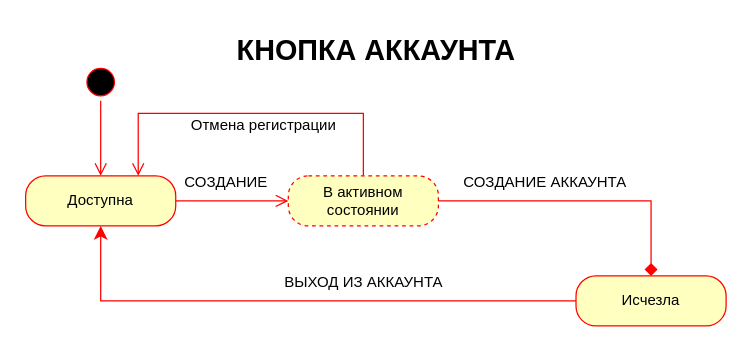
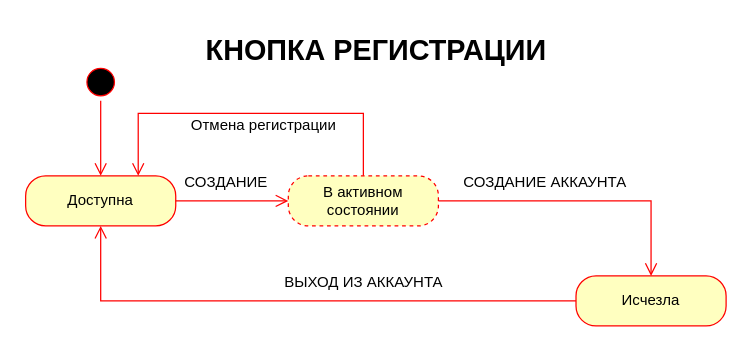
  <mxCell id="0" />
  <mxCell id="1" parent="0" />
  <mxCell id="2" value="Доступна" style="rounded=1;whiteSpace=wrap;html=1;arcSize=40;fontColor=#000000;fillColor=#ffffc0;strokeColor=#ff0000;" vertex="1" parent="1"><mxGeometry x="20" y="140" width="120" height="40" as="geometry" /></mxCell>
  <mxCell id="3" value="" style="ellipse;html=1;shape=startState;fillColor=#000000;strokeColor=#ff0000;" vertex="1" parent="1"><mxGeometry x="65" y="50" width="30" height="30" as="geometry" /></mxCell>
  <mxCell id="4" value="" style="edgeStyle=orthogonalEdgeStyle;html=1;verticalAlign=bottom;endArrow=open;endSize=8;strokeColor=#ff0000;rounded=0;" edge="1" source="3" parent="1" target="2"><mxGeometry relative="1" as="geometry"><mxPoint x="80" y="140" as="targetPoint" /></mxGeometry></mxCell>
- <mxCell id="5" value="&lt;font style=&quot;font-size: 23px;&quot;&gt;&lt;b&gt;КНОПКА АККАУНТА&lt;/b&gt;&lt;/font&gt;" style="text;html=1;align=center;verticalAlign=middle;resizable=0;points=[];autosize=1;strokeColor=none;fillColor=none;" vertex="1" parent="1"><mxGeometry x="150" y="20" width="300" height="40" as="geometry" /></mxCell>
+ <mxCell id="5" value="&lt;font style=&quot;font-size: 23px;&quot;&gt;&lt;b&gt;КНОПКА РЕГИСТРАЦИИ&lt;/b&gt;&lt;/font&gt;" style="text;html=1;align=center;verticalAlign=middle;resizable=0;points=[];autosize=1;strokeColor=none;fillColor=none;" vertex="1" parent="1"><mxGeometry x="150" y="20" width="300" height="40" as="geometry" /></mxCell>
  <mxCell id="6" value="В активном состоянии" style="rounded=1;whiteSpace=wrap;html=1;arcSize=40;fontColor=#000000;fillColor=#ffffc0;strokeColor=#ff0000;dashed=1;" vertex="1" parent="1"><mxGeometry x="230" y="140" width="120" height="40" as="geometry" /></mxCell>
  <mxCell id="7" value="" style="edgeStyle=orthogonalEdgeStyle;html=1;verticalAlign=bottom;endArrow=open;endSize=8;strokeColor=#ff0000;rounded=0;exitX=1;exitY=0.5;exitDx=0;exitDy=0;entryX=0;entryY=0.5;entryDx=0;entryDy=0;" edge="1" parent="1" source="2" target="6"><mxGeometry relative="1" as="geometry"><mxPoint x="210" y="130" as="targetPoint" /><mxPoint x="210" y="70" as="sourcePoint" /></mxGeometry></mxCell>
  <mxCell id="8" value="СОЗДАНИЕ" style="text;html=1;align=center;verticalAlign=middle;resizable=0;points=[];autosize=1;strokeColor=none;fillColor=none;" vertex="1" parent="1"><mxGeometry x="140" y="130" width="80" height="30" as="geometry" /></mxCell>
- <mxCell id="9" value="" style="edgeStyle=orthogonalEdgeStyle;html=1;verticalAlign=bottom;endArrow=diamond;endSize=8;strokeColor=#ff0000;rounded=0;exitX=1;exitY=0.5;exitDx=0;exitDy=0;entryX=0.5;entryY=0;entryDx=0;entryDy=0;" edge="1" parent="1" source="6" target="10"><mxGeometry relative="1" as="geometry"><mxPoint x="440" y="220" as="targetPoint" /><mxPoint x="350" y="220" as="sourcePoint" /><Array as="points"><mxPoint x="520" y="160" /><mxPoint x="520" y="220" /></Array></mxGeometry></mxCell>
+ <mxCell id="9" value="" style="edgeStyle=orthogonalEdgeStyle;html=1;verticalAlign=bottom;endArrow=open;endSize=8;strokeColor=#ff0000;rounded=0;exitX=1;exitY=0.5;exitDx=0;exitDy=0;entryX=0.5;entryY=0;entryDx=0;entryDy=0;" edge="1" parent="1" source="6" target="10"><mxGeometry relative="1" as="geometry"><mxPoint x="440" y="220" as="targetPoint" /><mxPoint x="350" y="220" as="sourcePoint" /><Array as="points"><mxPoint x="520" y="160" /><mxPoint x="520" y="220" /></Array></mxGeometry></mxCell>
  <mxCell id="10" value="Исчезла" style="rounded=1;whiteSpace=wrap;html=1;arcSize=40;fontColor=#000000;fillColor=#ffffc0;strokeColor=#ff0000;" vertex="1" parent="1"><mxGeometry x="460" y="220" width="120" height="40" as="geometry" /></mxCell>
- <mxCell id="11" value="" style="edgeStyle=orthogonalEdgeStyle;html=1;verticalAlign=bottom;endArrow=classic;endSize=8;strokeColor=#ff0000;rounded=0;exitX=0;exitY=0.5;exitDx=0;exitDy=0;entryX=0.5;entryY=1;entryDx=0;entryDy=0;" edge="1" parent="1" source="10" target="2"><mxGeometry relative="1" as="geometry"><mxPoint x="350" y="350" as="targetPoint" /><mxPoint x="260" y="290" as="sourcePoint" /></mxGeometry></mxCell>
+ <mxCell id="11" value="" style="edgeStyle=orthogonalEdgeStyle;html=1;verticalAlign=bottom;endArrow=open;endSize=8;strokeColor=#ff0000;rounded=0;exitX=0;exitY=0.5;exitDx=0;exitDy=0;entryX=0.5;entryY=1;entryDx=0;entryDy=0;" edge="1" parent="1" source="10" target="2"><mxGeometry relative="1" as="geometry"><mxPoint x="350" y="350" as="targetPoint" /><mxPoint x="260" y="290" as="sourcePoint" /></mxGeometry></mxCell>
  <mxCell id="12" value="ВЫХОД ИЗ АККАУНТА" style="text;html=1;align=center;verticalAlign=middle;resizable=0;points=[];autosize=1;strokeColor=none;fillColor=none;" vertex="1" parent="1"><mxGeometry x="215" y="210" width="150" height="30" as="geometry" /></mxCell>
  <mxCell id="13" value="СОЗДАНИЕ АККАУНТА" style="text;html=1;align=center;verticalAlign=middle;resizable=0;points=[];autosize=1;strokeColor=none;fillColor=none;" vertex="1" parent="1"><mxGeometry x="360" y="130" width="150" height="30" as="geometry" /></mxCell>
  <mxCell id="14" value="" style="edgeStyle=orthogonalEdgeStyle;html=1;verticalAlign=bottom;endArrow=open;endSize=8;strokeColor=light-dark(#FF0000,#FFFFFF);rounded=0;exitX=0.5;exitY=0;exitDx=0;exitDy=0;entryX=0.75;entryY=0;entryDx=0;entryDy=0;" edge="1" parent="1" source="6" target="2"><mxGeometry relative="1" as="geometry"><mxPoint x="130" y="30" as="targetPoint" /><mxPoint x="510" y="90" as="sourcePoint" /><Array as="points"><mxPoint x="290" y="90" /><mxPoint x="110" y="90" /></Array></mxGeometry></mxCell>
  <mxCell id="15" value="Отмена регистрации" style="text;html=1;align=center;verticalAlign=middle;resizable=0;points=[];autosize=1;strokeColor=none;fillColor=none;" vertex="1" parent="1"><mxGeometry x="140" y="85" width="140" height="30" as="geometry" /></mxCell>
